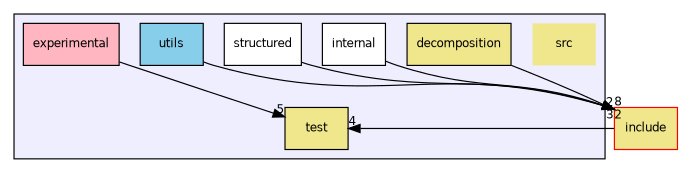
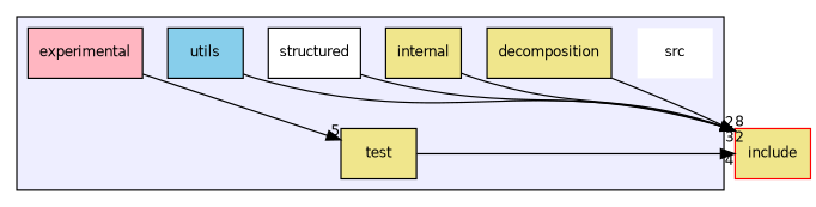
  digraph {
    compound=true
    node [fillcolor=white fontname=Helvetica fontsize=10 shape=box style=filled]
    edge [headlabel=2 labeldistance=1.5 labelfontname=Helvetica labelfontsize=10]
-   n1 [fillcolor=khaki label=src shape=plaintext]
+   n1 [label=src shape=plaintext]
    n2 [fillcolor=khaki label=decomposition]
    n3 [fillcolor=lightpink label=experimental]
-   n4 [label=internal]
+   n4 [fillcolor=khaki label=internal]
    n5 [label=structured]
    n6 [fillcolor=khaki label=test]
    n7 [fillcolor=skyblue label=utils]
    n8 [color=red fillcolor=khaki label=include]
    subgraph cluster_1 {
      bgcolor="#eeeeff"
      pencolor=black
      n1
      n2
      n3
      n4
      n5
      n6
      n7
    }
    n2 -> n8
    n3 -> n6 [headlabel=5]
    n4 -> n8 [headlabel=3]
    n5 -> n8 [headlabel=8]
-   n8 -> n6 [headlabel=4]
+   n6 -> n8 [headlabel=4]
    n7 -> n8
  }
